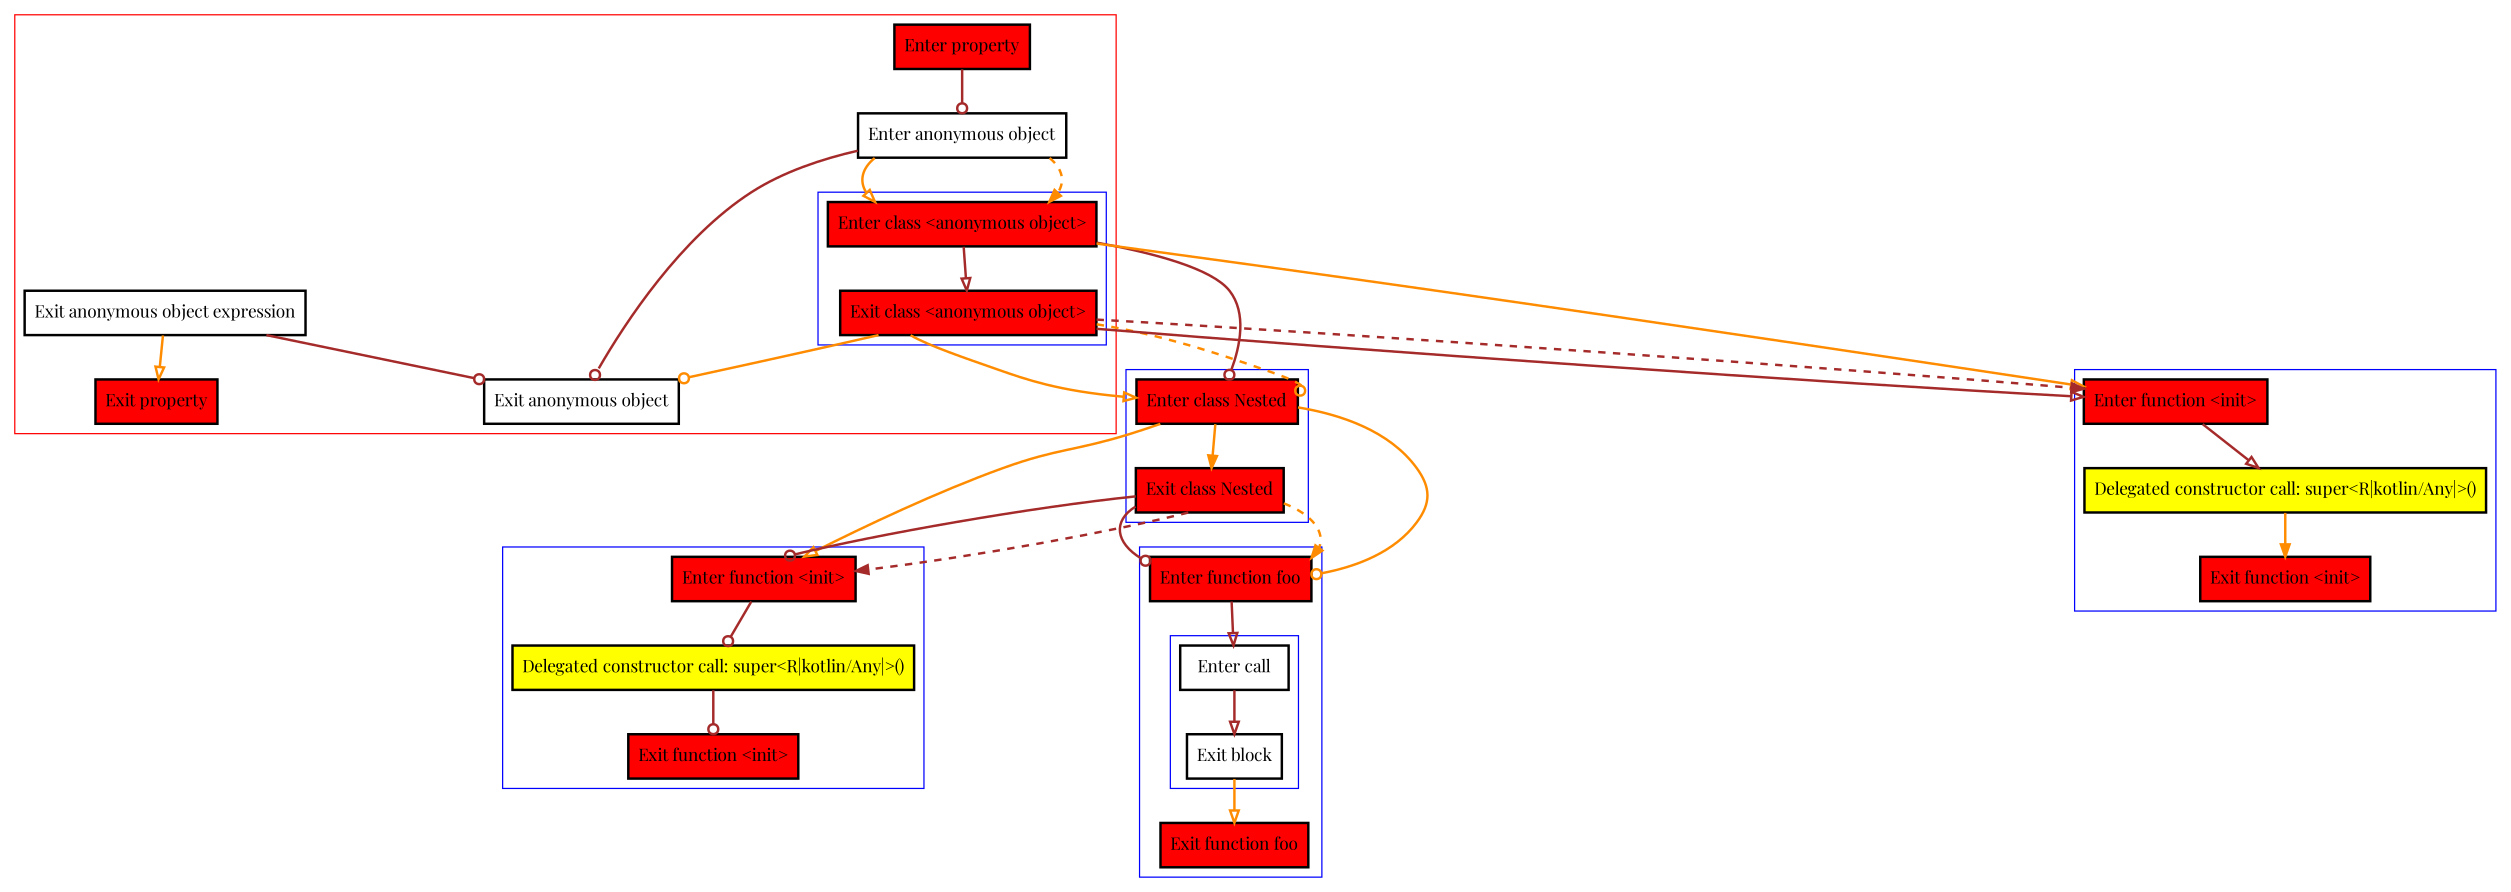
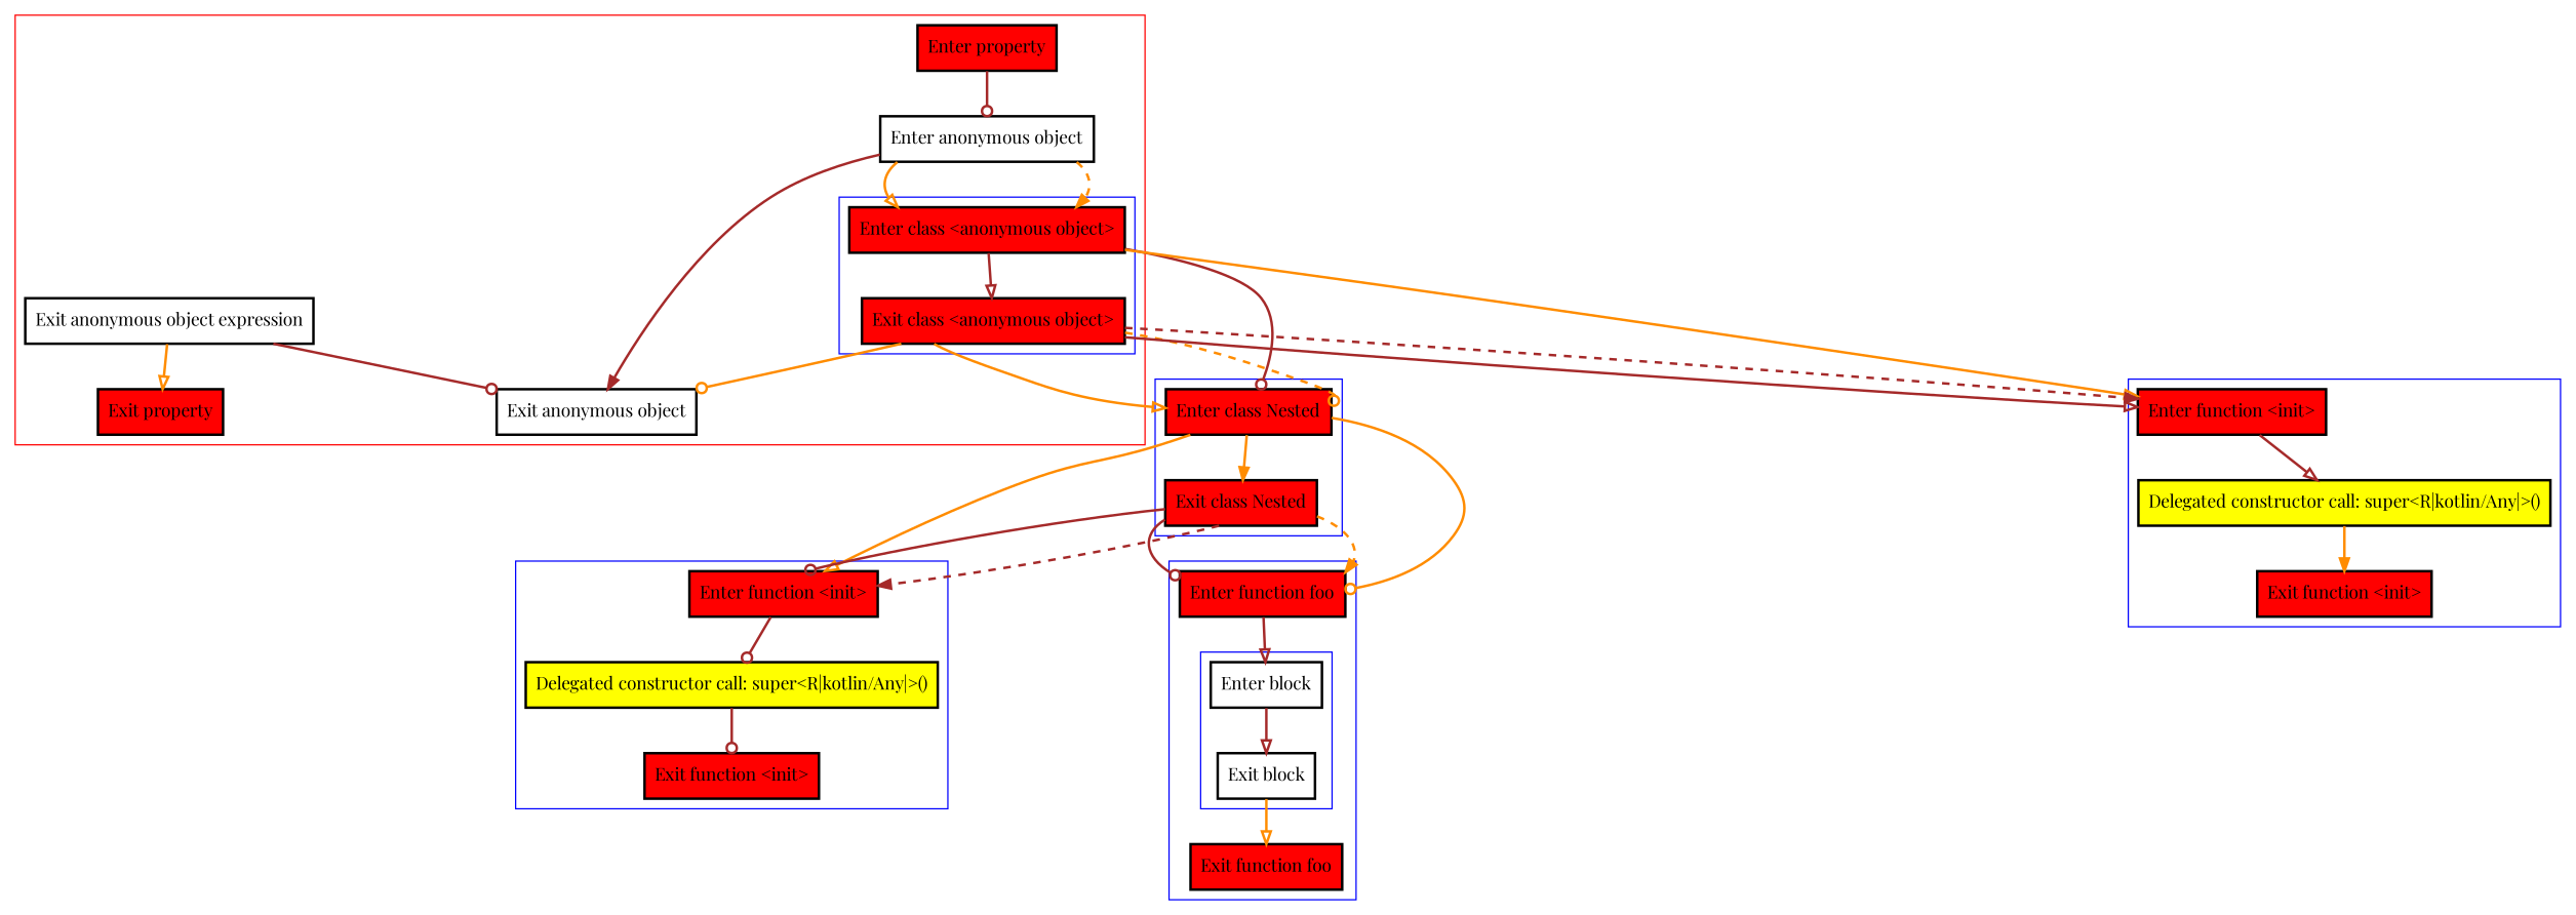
  digraph {
    fontname="Playfair Display"
    nodesep=3
    node [fillcolor=red fontname="Playfair Display" penwidth=2 shape=box style=filled]
    edge [arrowhead=onormal color=brown fontname="Playfair Display" penwidth=2]
    n1 [label="Enter class <anonymous object>"]
    n2 [label="Exit class <anonymous object>"]
    n3 [label="Enter property"]
    n4 [label="Enter anonymous object" fillcolor="" style=""]
    n5 [label="Exit anonymous object" fillcolor="" style=""]
    n6 [label="Exit anonymous object expression" fillcolor="" style=""]
    n7 [label="Exit property"]
    n8 [label="Enter class Nested"]
    n9 [label="Exit class Nested"]
-   n10 [label="Enter call" fillcolor="" style=""]
+   n10 [label="Enter block" fillcolor="" style=""]
    n11 [label="Exit block" fillcolor="" style=""]
    n12 [label="Enter function foo"]
    n13 [label="Exit function foo"]
    n14 [label="Enter function <init>"]
    n15 [fillcolor=yellow label="Delegated constructor call: super<R|kotlin/Any|>()"]
    n16 [label="Exit function <init>"]
    n17 [label="Enter function <init>"]
    n18 [fillcolor=yellow label="Delegated constructor call: super<R|kotlin/Any|>()"]
    n19 [label="Exit function <init>"]
    subgraph cluster_1 {
      color=red
      n3
      n4
      n5
      n6
      n7
      subgraph cluster_2 {
        color=blue
        n1
        n2
      }
    }
    subgraph cluster_3 {
      color=blue
      n8
      n9
    }
    subgraph cluster_4 {
      color=blue
      n12
      n13
      subgraph cluster_5 {
        color=blue
        n10
        n11
      }
    }
    subgraph cluster_6 {
      color=blue
      n14
      n15
      n16
    }
    subgraph cluster_7 {
      color=blue
      n17
      n18
      n19
    }
    n1 -> n2
    n1 -> n8 [arrowhead=odot]
    n1 -> n17 [color=darkorange]
    n2 -> n5 [arrowhead=odot color=darkorange]
    n2 -> n8 [color=darkorange]
    n2 -> n8 [arrowhead=odot color=darkorange style=dashed]
    n2 -> n17
    n2 -> n17 [arrowhead=normal style=dashed]
    n3 -> n4 [arrowhead=odot]
    n4 -> n1 [color=darkorange]
    n4 -> n1 [arrowhead=normal color=darkorange style=dashed]
-   n4 -> n5 [arrowhead=odot]
+   n4 -> n5 [arrowhead=normal]
    n6 -> n5 [arrowhead=odot]
    n6 -> n7 [color=darkorange]
    n8 -> n9 [arrowhead=normal color=darkorange]
    n8 -> n12 [arrowhead=odot color=darkorange]
    n8 -> n14 [color=darkorange]
    n9 -> n12 [arrowhead=odot]
    n9 -> n12 [arrowhead=normal color=darkorange style=dashed]
    n9 -> n14 [arrowhead=odot]
    n9 -> n14 [arrowhead=normal style=dashed]
    n10 -> n11
    n11 -> n13 [color=darkorange]
    n12 -> n10
    n14 -> n15 [arrowhead=odot]
    n15 -> n16 [arrowhead=odot]
    n17 -> n18
    n18 -> n19 [arrowhead=normal color=darkorange]
  }
